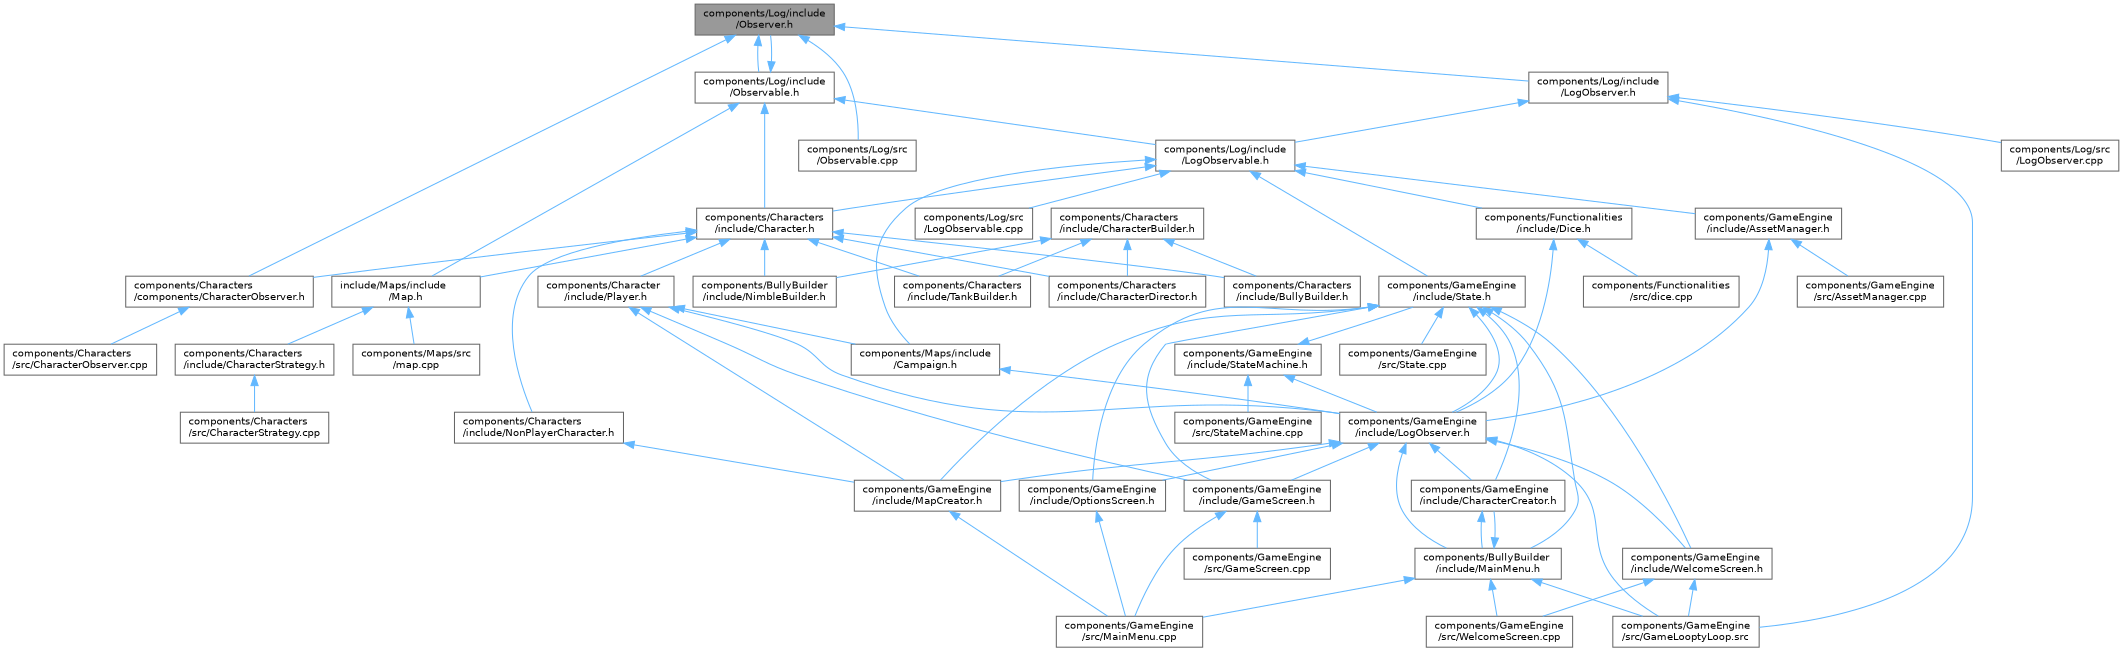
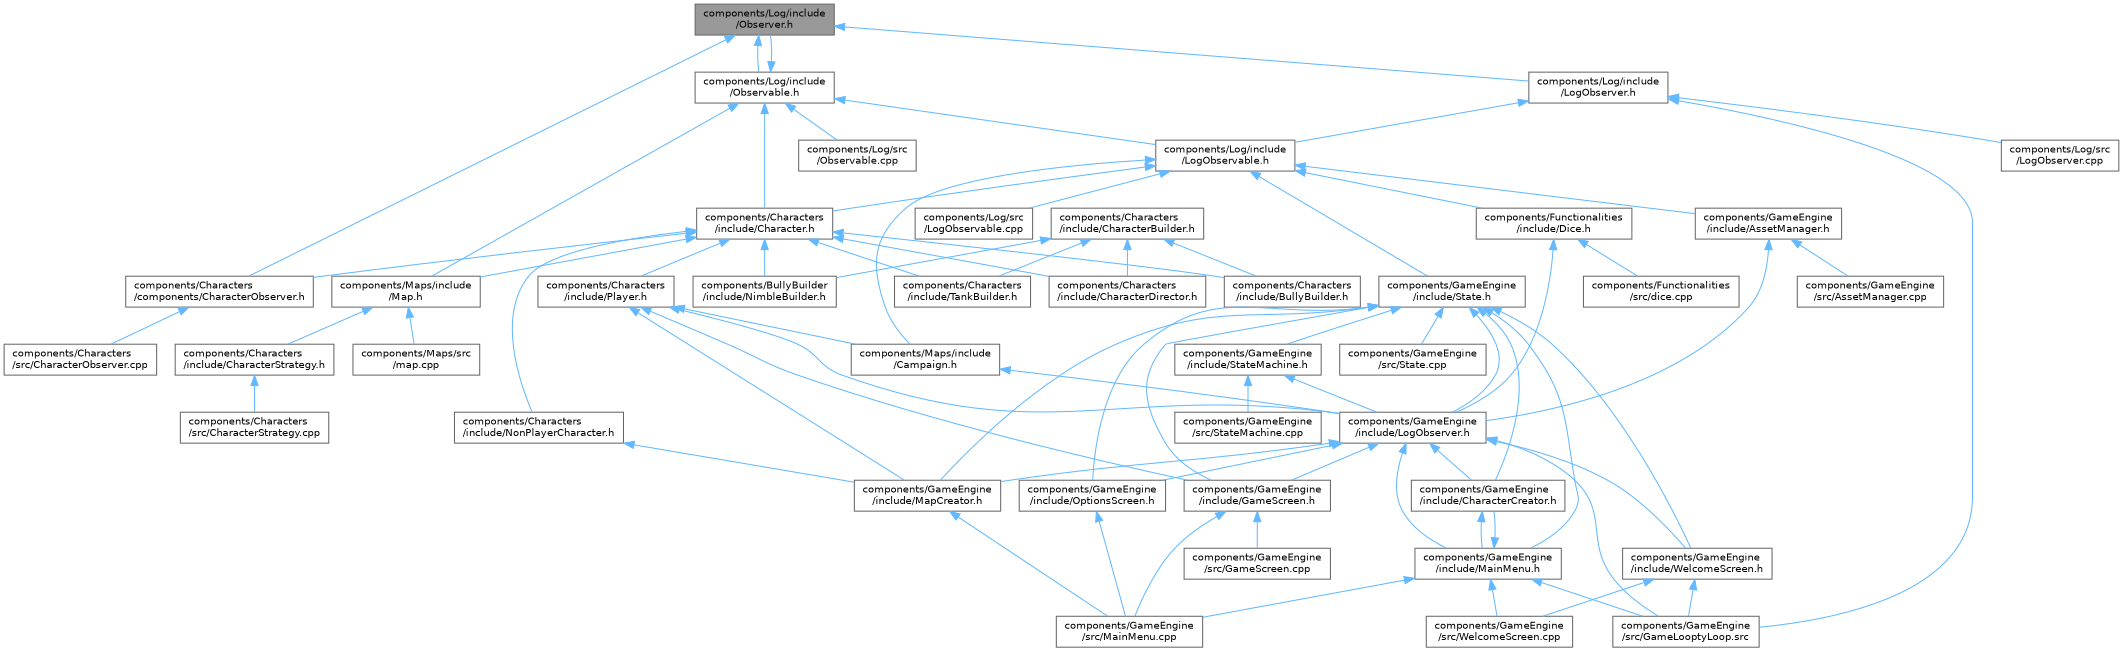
  digraph {
    node [color=grey40 fillcolor=white fontname=Helvetica fontsize=10 shape=box style=filled]
    edge [color=steelblue1 dir=back fontname=Helvetica fontsize=10 labelfontname=Helvetica labelfontsize=10 style=solid]
    n1 [color=gray40 fillcolor=grey60 fontcolor=black height=0.2 label="components/Log/include\l/Observer.h" width=0.4]
    n2 [height=0.2 label="components/Characters\l/components/CharacterObserver.h" width=0.4]
    n3 [height=0.2 label="components/Log/include\l/LogObserver.h" width=0.4]
    n4 [height=0.2 label="components/Log/include\l/Observable.h" width=0.4]
    n5 [height=0.2 label="components/Characters\l/src/CharacterObserver.cpp" width=0.4]
    n6 [height=0.2 label="components/GameEngine\l/src/GameLooptyLoop.src" width=0.4]
    n7 [height=0.2 label="components/Log/include\l/LogObservable.h" width=0.4]
    n8 [height=0.2 label="components/Log/src\l/LogObserver.cpp" width=0.4]
    n9 [height=0.2 label="components/Characters\l/include/Character.h" width=0.4]
-   n10 [height=0.2 label="include/Maps/include\l/Map.h" width=0.4]
+   n10 [height=0.2 label="components/Maps/include\l/Map.h" width=0.4]
    n11 [height=0.2 label="components/Log/src\l/Observable.cpp" width=0.4]
    n12 [height=0.2 label="components/Maps/include\l/Campaign.h" width=0.4]
    n13 [height=0.2 label="components/Functionalities\l/include/Dice.h" width=0.4]
    n14 [height=0.2 label="components/GameEngine\l/include/AssetManager.h" width=0.4]
    n15 [height=0.2 label="components/GameEngine\l/include/State.h" width=0.4]
    n16 [height=0.2 label="components/Log/src\l/LogObservable.cpp" width=0.4]
    n17 [height=0.2 label="components/Characters\l/include/BullyBuilder.h" width=0.4]
    n18 [height=0.2 label="components/BullyBuilder\l/include/NimbleBuilder.h" width=0.4]
    n19 [height=0.2 label="components/Characters\l/include/TankBuilder.h" width=0.4]
    n20 [height=0.2 label="components/Characters\l/include/NonPlayerCharacter.h" width=0.4]
-   n21 [height=0.2 label="components/Character\l/include/Player.h" width=0.4]
+   n21 [height=0.2 label="components/Characters\l/include/Player.h" width=0.4]
    n22 [height=0.2 label="components/Characters\l/include/CharacterDirector.h" width=0.4]
    n23 [height=0.2 label="components/GameEngine\l/include/LogObserver.h" width=0.4]
    n24 [height=0.2 label="components/Functionalities\l/src/dice.cpp" width=0.4]
    n25 [height=0.2 label="components/GameEngine\l/src/AssetManager.cpp" width=0.4]
    n26 [height=0.2 label="components/GameEngine\l/include/StateMachine.h" width=0.4]
    n27 [height=0.2 label="components/GameEngine\l/include/MapCreator.h" width=0.4]
    n28 [height=0.2 label="components/GameEngine\l/include/GameScreen.h" width=0.4]
    n29 [height=0.2 label="components/GameEngine\l/include/CharacterCreator.h" width=0.4]
-   n30 [height=0.2 label="components/BullyBuilder\l/include/MainMenu.h" width=0.4]
+   n30 [height=0.2 label="components/GameEngine\l/include/MainMenu.h" width=0.4]
    n31 [height=0.2 label="components/GameEngine\l/include/OptionsScreen.h" width=0.4]
    n32 [height=0.2 label="components/GameEngine\l/include/WelcomeScreen.h" width=0.4]
    n33 [height=0.2 label="components/GameEngine\l/src/State.cpp" width=0.4]
    n34 [height=0.2 label="components/GameEngine\l/src/StateMachine.cpp" width=0.4]
    n35 [height=0.2 label="components/Characters\l/include/CharacterBuilder.h" width=0.4]
    n36 [height=0.2 label="components/Characters\l/include/CharacterStrategy.h" width=0.4]
    n37 [height=0.2 label="components/Maps/src\l/map.cpp" width=0.4]
    n38 [height=0.2 label="components/GameEngine\l/src/MainMenu.cpp" width=0.4]
    n39 [height=0.2 label="components/GameEngine\l/src/GameScreen.cpp" width=0.4]
    n40 [height=0.2 label="components/GameEngine\l/src/WelcomeScreen.cpp" width=0.4]
    n41 [height=0.2 label="components/Characters\l/src/CharacterStrategy.cpp" width=0.4]
    n1 -> n2
    n1 -> n3
    n1 -> n4
    n2 -> n5
    n3 -> n6
    n3 -> n7
    n3 -> n8
    n4 -> n1
    n4 -> n7
    n4 -> n9
    n4 -> n10
-   n1 -> n11
+   n4 -> n11
    n7 -> n9
    n7 -> n12
    n7 -> n13
    n7 -> n14
    n7 -> n15
    n7 -> n16
    n9 -> n2
    n9 -> n10
    n9 -> n17
    n9 -> n18
    n9 -> n19
    n9 -> n20
    n9 -> n21
    n9 -> n22
    n10 -> n36
    n10 -> n37
    n12 -> n23
    n13 -> n23
    n13 -> n24
    n14 -> n23
    n14 -> n25
    n15 -> n23
-   n26 -> n15
+   n15 -> n26
    n15 -> n27
    n15 -> n28
    n15 -> n29
    n15 -> n30
    n15 -> n31
    n15 -> n32
    n15 -> n33
    n20 -> n27
    n21 -> n12
    n21 -> n23
    n21 -> n27
    n21 -> n28
    n23 -> n6
    n23 -> n27
    n23 -> n28
    n23 -> n29
    n23 -> n30
    n23 -> n31
    n23 -> n32
    n26 -> n23
    n26 -> n34
    n27 -> n38
    n28 -> n38
    n28 -> n39
    n29 -> n30
    n30 -> n6
    n30 -> n29
    n30 -> n38
    n30 -> n40
    n31 -> n38
    n32 -> n6
    n32 -> n40
    n35 -> n17
    n35 -> n18
    n35 -> n19
    n35 -> n22
    n36 -> n41
  }
